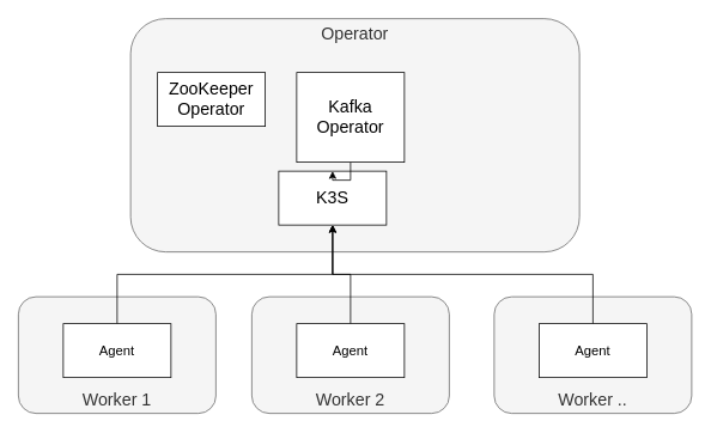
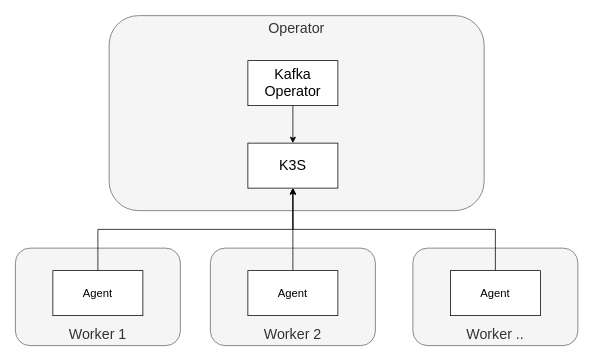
  <mxCell id="0" />
  <mxCell id="1" parent="0" />
  <mxCell id="2" value="Worker .." style="rounded=1;whiteSpace=wrap;html=1;verticalAlign=bottom;fontSize=19;fillColor=#f5f5f5;strokeColor=#666666;fontColor=#333333;" parent="1" vertex="1"><mxGeometry x="550" y="330" width="220" height="130" as="geometry" /></mxCell>
  <mxCell id="3" value="Worker 2" style="rounded=1;whiteSpace=wrap;html=1;verticalAlign=bottom;fontSize=19;fillColor=#f5f5f5;strokeColor=#666666;fontColor=#333333;" parent="1" vertex="1"><mxGeometry x="280" y="330" width="220" height="130" as="geometry" /></mxCell>
  <mxCell id="4" value="Worker 1" style="rounded=1;whiteSpace=wrap;html=1;verticalAlign=bottom;fontSize=19;fillColor=#f5f5f5;strokeColor=#666666;fontColor=#333333;" parent="1" vertex="1"><mxGeometry x="20" y="330" width="220" height="130" as="geometry" /></mxCell>
  <mxCell id="5" value="Operator" style="rounded=1;whiteSpace=wrap;html=1;verticalAlign=top;fontSize=19;fillColor=#f5f5f5;strokeColor=#666666;fontColor=#333333;" parent="1" vertex="1"><mxGeometry x="145" y="20" width="500" height="260" as="geometry" /></mxCell>
  <mxCell id="6" style="edgeStyle=orthogonalEdgeStyle;rounded=0;orthogonalLoop=1;jettySize=auto;html=1;exitX=0.5;exitY=0;exitDx=0;exitDy=0;entryX=0.5;entryY=1;entryDx=0;entryDy=0;fontSize=15;" parent="1" source="13" target="9" edge="1"><mxGeometry relative="1" as="geometry" /></mxCell>
  <mxCell id="7" style="edgeStyle=orthogonalEdgeStyle;rounded=0;orthogonalLoop=1;jettySize=auto;html=1;exitX=0.5;exitY=0;exitDx=0;exitDy=0;entryX=0.5;entryY=1;entryDx=0;entryDy=0;fontSize=15;" parent="1" source="14" target="9" edge="1"><mxGeometry relative="1" as="geometry" /></mxCell>
  <mxCell id="8" style="edgeStyle=orthogonalEdgeStyle;rounded=0;orthogonalLoop=1;jettySize=auto;html=1;exitX=0.5;exitY=0;exitDx=0;exitDy=0;fontSize=15;entryX=0.5;entryY=1;entryDx=0;entryDy=0;" parent="1" source="15" target="9" edge="1"><mxGeometry relative="1" as="geometry"><mxPoint x="310" y="50" as="targetPoint" /></mxGeometry></mxCell>
- <mxCell id="9" value="K3S" style="rounded=0;whiteSpace=wrap;html=1;fontSize=19;" parent="1" vertex="1"><mxGeometry x="310" y="190" width="120" height="60" as="geometry" /></mxCell>
- <mxCell id="10" value="ZooKeeper Operator" style="rounded=0;whiteSpace=wrap;html=1;fontSize=19;" parent="1" vertex="1"><mxGeometry x="175" y="80" width="120" height="60" as="geometry" /></mxCell>
+ <mxCell id="9" value="K3S" style="rounded=0;whiteSpace=wrap;html=1;fontSize=19;" parent="1" vertex="1"><mxGeometry x="330" y="190" width="120" height="60" as="geometry" /></mxCell>
  <mxCell id="11" value="" style="edgeStyle=orthogonalEdgeStyle;rounded=0;orthogonalLoop=1;jettySize=auto;html=1;fontSize=19;" parent="1" source="12" target="9" edge="1"><mxGeometry x="195" y="260" as="geometry" /></mxCell>
- <mxCell id="12" value="Kafka Operator" style="rounded=0;whiteSpace=wrap;html=1;fontSize=19;" parent="1" vertex="1"><mxGeometry x="330" y="80" width="120" height="100" as="geometry" /></mxCell>
+ <mxCell id="12" value="Kafka Operator" style="rounded=0;whiteSpace=wrap;html=1;fontSize=19;" parent="1" vertex="1"><mxGeometry x="330" y="80" width="120" height="60" as="geometry" /></mxCell>
  <mxCell id="13" value="Agent" style="rounded=0;whiteSpace=wrap;html=1;fontSize=15;" parent="1" vertex="1"><mxGeometry x="70" y="360" width="120" height="60" as="geometry" /></mxCell>
  <mxCell id="14" value="Agent" style="rounded=0;whiteSpace=wrap;html=1;fontSize=15;" parent="1" vertex="1"><mxGeometry x="330" y="360" width="120" height="60" as="geometry" /></mxCell>
  <mxCell id="15" value="Agent" style="rounded=0;whiteSpace=wrap;html=1;fontSize=15;" parent="1" vertex="1"><mxGeometry x="600" y="360" width="120" height="60" as="geometry" /></mxCell>
